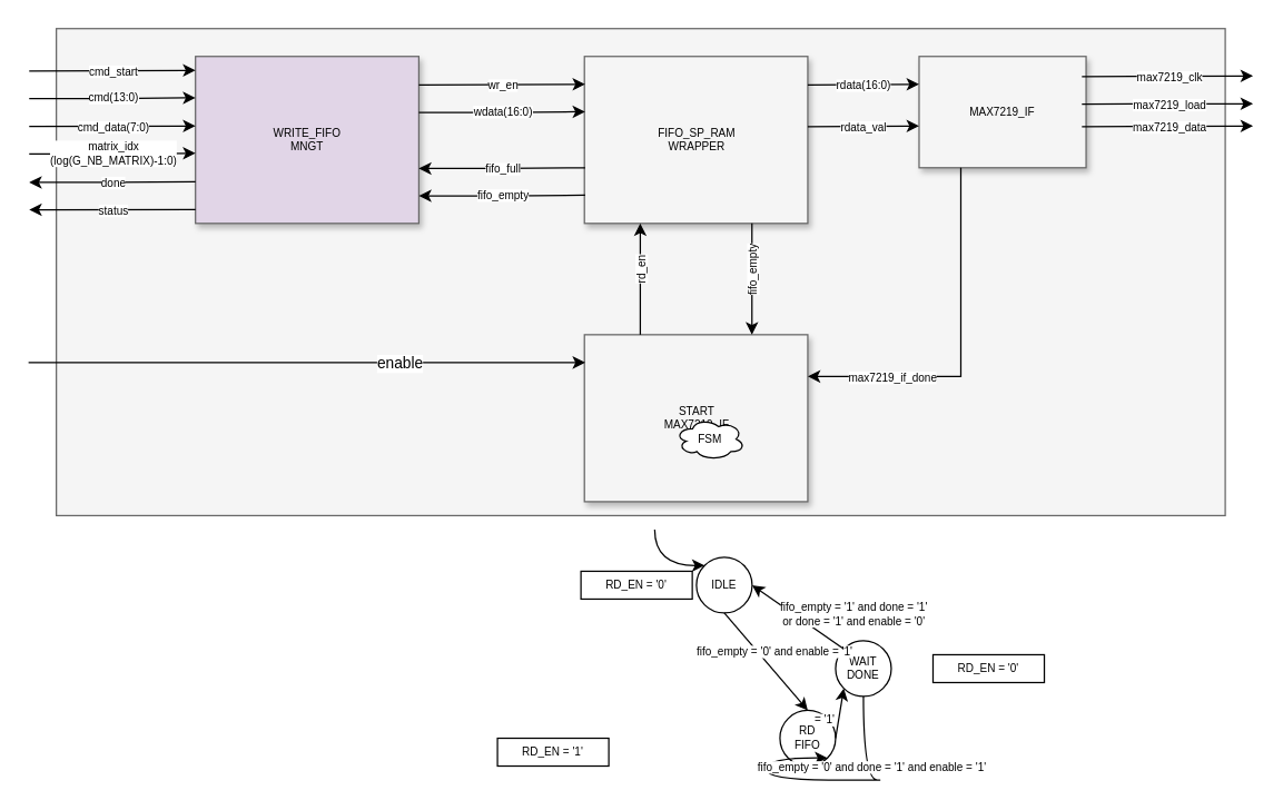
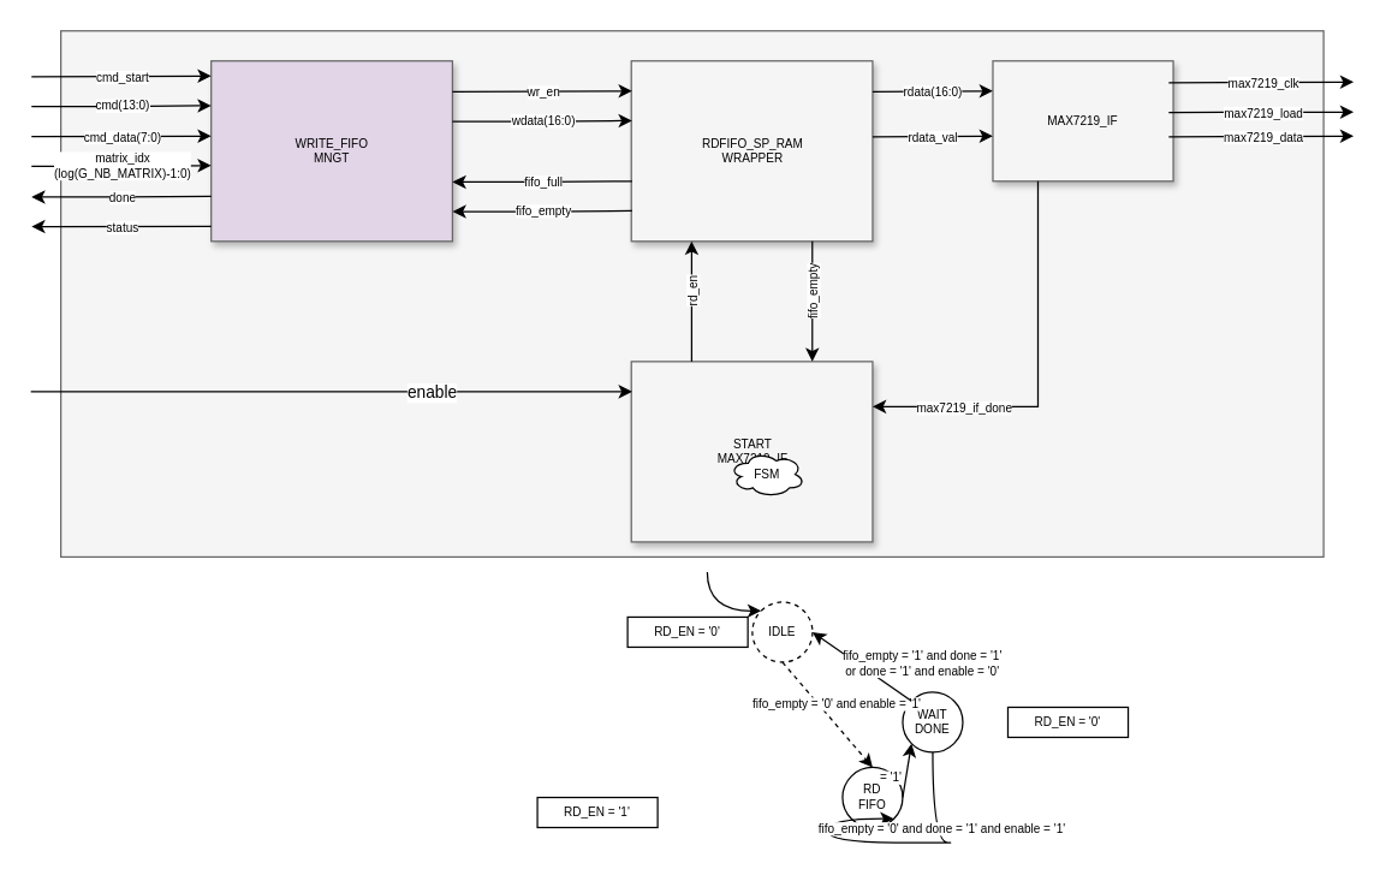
  <mxCell id="0" style=";html=1;" />
  <mxCell id="1" style=";html=1;" parent="0" />
  <mxCell id="2" value="" style="rounded=0;whiteSpace=wrap;html=1;fillColor=#f5f5f5;fontColor=#333333;strokeColor=#666666;" vertex="1" parent="1"><mxGeometry x="40" y="20" width="840" height="350" as="geometry" /></mxCell>
  <mxCell id="3" value="MAX7219_IF" style="whiteSpace=wrap;html=1;shadow=1;fontSize=8;fillColor=#f5f5f5;strokeColor=#666666;" parent="1" vertex="1"><mxGeometry x="660" y="40" width="120" height="80" as="geometry" /></mxCell>
  <mxCell id="4" style="edgeStyle=elbowEdgeStyle;rounded=0;html=1;startArrow=none;startFill=0;jettySize=auto;orthogonalLoop=1;fontSize=8;elbow=vertical;" edge="1" parent="1"><mxGeometry relative="1" as="geometry"><mxPoint x="777" y="54.5" as="sourcePoint" /><mxPoint x="900" y="54" as="targetPoint" /></mxGeometry></mxCell>
  <mxCell id="5" value="max7219_clk" style="edgeLabel;html=1;align=center;verticalAlign=middle;resizable=0;points=[];fontSize=8;" vertex="1" connectable="0" parent="4"><mxGeometry x="0.469" y="2" relative="1" as="geometry"><mxPoint x="-28" y="2" as="offset" /></mxGeometry></mxCell>
  <mxCell id="6" style="edgeStyle=elbowEdgeStyle;rounded=0;html=1;startArrow=none;startFill=0;jettySize=auto;orthogonalLoop=1;fontSize=8;elbow=vertical;" edge="1" parent="1"><mxGeometry relative="1" as="geometry"><mxPoint x="777" y="74.25" as="sourcePoint" /><mxPoint x="900" y="73.75" as="targetPoint" /></mxGeometry></mxCell>
  <mxCell id="7" value="max7219_load" style="edgeLabel;html=1;align=center;verticalAlign=middle;resizable=0;points=[];fontSize=8;" vertex="1" connectable="0" parent="6"><mxGeometry x="0.469" y="2" relative="1" as="geometry"><mxPoint x="-28" y="2" as="offset" /></mxGeometry></mxCell>
  <mxCell id="8" style="edgeStyle=elbowEdgeStyle;rounded=0;html=1;startArrow=none;startFill=0;jettySize=auto;orthogonalLoop=1;fontSize=8;elbow=vertical;" edge="1" parent="1"><mxGeometry relative="1" as="geometry"><mxPoint x="777" y="90.5" as="sourcePoint" /><mxPoint x="900" y="90" as="targetPoint" /></mxGeometry></mxCell>
  <mxCell id="9" value="max7219_data" style="edgeLabel;html=1;align=center;verticalAlign=middle;resizable=0;points=[];fontSize=8;" vertex="1" connectable="0" parent="8"><mxGeometry x="0.469" y="2" relative="1" as="geometry"><mxPoint x="-28" y="2" as="offset" /></mxGeometry></mxCell>
- <mxCell id="10" value="FIFO_SP_RAM&lt;br style=&quot;font-size: 8px;&quot;&gt;WRAPPER" style="whiteSpace=wrap;html=1;shadow=1;fontSize=8;fillColor=#f5f5f5;strokeColor=#666666;" vertex="1" parent="1"><mxGeometry x="419.5" y="40" width="160.5" height="120" as="geometry" /></mxCell>
+ <mxCell id="10" value="RDFIFO_SP_RAM&lt;br style=&quot;font-size: 8px;&quot;&gt;WRAPPER" style="whiteSpace=wrap;html=1;shadow=1;fontSize=8;fillColor=#f5f5f5;strokeColor=#666666;" vertex="1" parent="1"><mxGeometry x="419.5" y="40" width="160.5" height="120" as="geometry" /></mxCell>
  <mxCell id="11" style="edgeStyle=elbowEdgeStyle;rounded=0;html=1;startArrow=none;startFill=0;jettySize=auto;orthogonalLoop=1;fontSize=8;elbow=vertical;" edge="1" parent="1"><mxGeometry relative="1" as="geometry"><mxPoint x="580" y="60.5" as="sourcePoint" /><mxPoint x="660" y="60" as="targetPoint" /></mxGeometry></mxCell>
  <mxCell id="12" value="rdata(16:0)" style="edgeLabel;html=1;align=center;verticalAlign=middle;resizable=0;points=[];fontSize=8;" vertex="1" connectable="0" parent="11"><mxGeometry x="0.469" y="2" relative="1" as="geometry"><mxPoint x="-19" y="2" as="offset" /></mxGeometry></mxCell>
  <mxCell id="13" style="edgeStyle=elbowEdgeStyle;rounded=0;html=1;startArrow=none;startFill=0;jettySize=auto;orthogonalLoop=1;fontSize=8;elbow=vertical;" edge="1" parent="1"><mxGeometry relative="1" as="geometry"><mxPoint x="580" y="90.5" as="sourcePoint" /><mxPoint x="660" y="90" as="targetPoint" /></mxGeometry></mxCell>
  <mxCell id="14" value="rdata_val" style="edgeLabel;html=1;align=center;verticalAlign=middle;resizable=0;points=[];fontSize=8;" vertex="1" connectable="0" parent="13"><mxGeometry x="0.469" y="2" relative="1" as="geometry"><mxPoint x="-19" y="2" as="offset" /></mxGeometry></mxCell>
  <mxCell id="15" value="START&lt;br style=&quot;font-size: 8px;&quot;&gt;MAX7219_IF" style="whiteSpace=wrap;html=1;shadow=1;fontSize=8;fillColor=#f5f5f5;strokeColor=#666666;" vertex="1" parent="1"><mxGeometry x="419.5" y="240" width="160.5" height="120" as="geometry" /></mxCell>
  <mxCell id="16" style="rounded=0;html=1;startArrow=none;startFill=0;jettySize=auto;orthogonalLoop=1;fontSize=8;elbow=vertical;entryX=0.25;entryY=1;entryDx=0;entryDy=0;exitX=0.25;exitY=0;exitDx=0;exitDy=0;" edge="1" parent="1" source="15" target="10"><mxGeometry relative="1" as="geometry"><mxPoint x="347" y="124" as="sourcePoint" /><mxPoint x="417" y="124" as="targetPoint" /></mxGeometry></mxCell>
  <mxCell id="17" value="rd_en" style="edgeLabel;html=1;align=center;verticalAlign=middle;resizable=0;points=[];rotation=-90;fontSize=8;" vertex="1" connectable="0" parent="16"><mxGeometry x="0.2" relative="1" as="geometry"><mxPoint y="2" as="offset" /></mxGeometry></mxCell>
  <mxCell id="18" style="edgeStyle=orthogonalEdgeStyle;rounded=0;html=1;startArrow=none;startFill=0;jettySize=auto;orthogonalLoop=1;fontSize=8;elbow=vertical;exitX=0.25;exitY=1;exitDx=0;exitDy=0;entryX=1;entryY=0.25;entryDx=0;entryDy=0;" edge="1" parent="1" source="3" target="15"><mxGeometry relative="1" as="geometry"><mxPoint x="630" y="160.5" as="sourcePoint" /><mxPoint x="710" y="160" as="targetPoint" /></mxGeometry></mxCell>
  <mxCell id="19" value="max7219_if_done" style="edgeLabel;html=1;align=center;verticalAlign=middle;resizable=0;points=[];fontSize=8;" vertex="1" connectable="0" parent="18"><mxGeometry x="0.469" y="2" relative="1" as="geometry"><mxPoint x="-9" y="-2" as="offset" /></mxGeometry></mxCell>
  <mxCell id="20" style="rounded=0;html=1;startArrow=none;startFill=0;jettySize=auto;orthogonalLoop=1;fontSize=8;elbow=vertical;entryX=0.75;entryY=0;entryDx=0;entryDy=0;exitX=0.75;exitY=1;exitDx=0;exitDy=0;" edge="1" parent="1" source="10" target="15"><mxGeometry relative="1" as="geometry"><mxPoint x="470" y="250" as="sourcePoint" /><mxPoint x="470" y="170" as="targetPoint" /></mxGeometry></mxCell>
  <mxCell id="21" value="fifo_empty" style="edgeLabel;html=1;align=center;verticalAlign=middle;resizable=0;points=[];rotation=-90;fontSize=8;" vertex="1" connectable="0" parent="20"><mxGeometry x="0.2" relative="1" as="geometry"><mxPoint y="-14" as="offset" /></mxGeometry></mxCell>
  <mxCell id="22" value="FSM" style="ellipse;shape=cloud;whiteSpace=wrap;html=1;fontSize=8;" vertex="1" parent="1"><mxGeometry x="484.75" y="300" width="50" height="30" as="geometry" /></mxCell>
- <mxCell id="23" value="IDLE" style="ellipse;whiteSpace=wrap;html=1;aspect=fixed;dashed=0;fontSize=8;" vertex="1" parent="1"><mxGeometry x="500" y="400" width="40" height="40" as="geometry" /></mxCell>
+ <mxCell id="23" value="IDLE" style="ellipse;whiteSpace=wrap;html=1;aspect=fixed;dashed=1;fontSize=8;" vertex="1" parent="1"><mxGeometry x="500" y="400" width="40" height="40" as="geometry" /></mxCell>
  <mxCell id="24" value="RD&lt;br style=&quot;font-size: 8px;&quot;&gt;FIFO" style="ellipse;whiteSpace=wrap;html=1;aspect=fixed;fontSize=8;" vertex="1" parent="1"><mxGeometry x="560" y="510" width="40" height="40" as="geometry" /></mxCell>
  <mxCell id="25" value="WAIT&lt;br style=&quot;font-size: 8px;&quot;&gt;DONE" style="ellipse;whiteSpace=wrap;html=1;aspect=fixed;fontSize=8;" vertex="1" parent="1"><mxGeometry x="600" y="460" width="40" height="40" as="geometry" /></mxCell>
- <mxCell id="26" style="rounded=0;html=1;startArrow=none;startFill=0;jettySize=auto;orthogonalLoop=1;fontSize=8;elbow=vertical;entryX=0.5;entryY=0;entryDx=0;entryDy=0;exitX=0.5;exitY=1;exitDx=0;exitDy=0;" edge="1" parent="1" source="23" target="24"><mxGeometry relative="1" as="geometry"><mxPoint x="470" y="420" as="sourcePoint" /><mxPoint x="470" y="500" as="targetPoint" /></mxGeometry></mxCell>
+ <mxCell id="26" style="rounded=0;html=1;startArrow=none;startFill=0;jettySize=auto;orthogonalLoop=1;fontSize=8;elbow=vertical;entryX=0.5;entryY=0;entryDx=0;entryDy=0;exitX=0.5;exitY=1;exitDx=0;exitDy=0;dashed=1;" edge="1" parent="1" source="23" target="24"><mxGeometry relative="1" as="geometry"><mxPoint x="470" y="420" as="sourcePoint" /><mxPoint x="470" y="500" as="targetPoint" /></mxGeometry></mxCell>
  <mxCell id="27" value="fifo_empty = '0' and enable = '1'" style="edgeLabel;html=1;align=center;verticalAlign=middle;resizable=0;points=[];rotation=0;fontSize=8;" vertex="1" connectable="0" parent="26"><mxGeometry x="0.2" relative="1" as="geometry"><mxPoint y="-14" as="offset" /></mxGeometry></mxCell>
  <mxCell id="28" style="rounded=0;html=1;startArrow=none;startFill=0;jettySize=auto;orthogonalLoop=1;fontSize=8;elbow=vertical;entryX=0;entryY=1;entryDx=0;entryDy=0;exitX=1;exitY=0.5;exitDx=0;exitDy=0;" edge="1" parent="1" source="24" target="25"><mxGeometry relative="1" as="geometry"><mxPoint x="530" y="450" as="sourcePoint" /><mxPoint x="530" y="530" as="targetPoint" /></mxGeometry></mxCell>
  <mxCell id="29" value="= '1'" style="edgeLabel;html=1;align=center;verticalAlign=middle;resizable=0;points=[];rotation=0;fontSize=8;" vertex="1" connectable="0" parent="28"><mxGeometry x="0.2" relative="1" as="geometry"><mxPoint x="-12" y="8" as="offset" /></mxGeometry></mxCell>
  <mxCell id="30" style="rounded=0;html=1;startArrow=none;startFill=0;jettySize=auto;orthogonalLoop=1;fontSize=8;elbow=vertical;entryX=1;entryY=0.5;entryDx=0;entryDy=0;exitX=0;exitY=0;exitDx=0;exitDy=0;" edge="1" parent="1" source="25" target="23"><mxGeometry relative="1" as="geometry"><mxPoint x="540" y="460" as="sourcePoint" /><mxPoint x="540" y="540" as="targetPoint" /></mxGeometry></mxCell>
  <mxCell id="31" value="fifo_empty = '1' and done = '1'&lt;br&gt;or done = '1' and enable = '0'" style="edgeLabel;html=1;align=center;verticalAlign=middle;resizable=0;points=[];rotation=0;fontSize=8;" vertex="1" connectable="0" parent="30"><mxGeometry x="0.2" relative="1" as="geometry"><mxPoint x="46" y="2" as="offset" /></mxGeometry></mxCell>
  <mxCell id="32" style="rounded=0;html=1;startArrow=none;startFill=0;jettySize=auto;orthogonalLoop=1;fontSize=8;elbow=vertical;entryX=1;entryY=1;entryDx=0;entryDy=0;exitX=0.5;exitY=1;exitDx=0;exitDy=0;edgeStyle=orthogonalEdgeStyle;curved=1;" edge="1" parent="1" source="25" target="24"><mxGeometry relative="1" as="geometry"><mxPoint x="550" y="470" as="sourcePoint" /><mxPoint x="550" y="550" as="targetPoint" /><Array as="points"><mxPoint x="640" y="560" /><mxPoint x="550" y="560" /><mxPoint x="550" y="554" /></Array></mxGeometry></mxCell>
  <mxCell id="33" value="fifo_empty = '0' and done = '1' and enable = '1'" style="edgeLabel;html=1;align=center;verticalAlign=middle;resizable=0;points=[];rotation=0;fontSize=8;" vertex="1" connectable="0" parent="32"><mxGeometry x="0.2" relative="1" as="geometry"><mxPoint x="43" y="-10" as="offset" /></mxGeometry></mxCell>
  <mxCell id="34" style="rounded=0;html=1;startArrow=none;startFill=0;jettySize=auto;orthogonalLoop=1;fontSize=8;elbow=vertical;entryX=0;entryY=0;entryDx=0;entryDy=0;edgeStyle=orthogonalEdgeStyle;curved=1;" edge="1" parent="1" target="23"><mxGeometry relative="1" as="geometry"><mxPoint x="470" y="380" as="sourcePoint" /><mxPoint x="560" y="560" as="targetPoint" /><Array as="points"><mxPoint x="470" y="406" /></Array></mxGeometry></mxCell>
  <mxCell id="35" value="RD_EN = '0'" style="rounded=0;whiteSpace=wrap;html=1;fontSize=8;" vertex="1" parent="1"><mxGeometry x="417" y="410" width="80" height="20" as="geometry" /></mxCell>
  <mxCell id="36" value="RD_EN = '1'" style="rounded=0;whiteSpace=wrap;html=1;fontSize=8;" vertex="1" parent="1"><mxGeometry x="357" y="530" width="80" height="20" as="geometry" /></mxCell>
  <mxCell id="37" value="RD_EN = '0'" style="rounded=0;whiteSpace=wrap;html=1;fontSize=8;" vertex="1" parent="1"><mxGeometry x="670" y="470" width="80" height="20" as="geometry" /></mxCell>
  <mxCell id="38" value="WRITE_FIFO&lt;br style=&quot;font-size: 8px;&quot;&gt;MNGT" style="whiteSpace=wrap;html=1;shadow=1;fontSize=8;fillColor=#e1d5e7;strokeColor=#666666;" vertex="1" parent="1"><mxGeometry x="140" y="40" width="160.5" height="120" as="geometry" /></mxCell>
  <mxCell id="39" style="edgeStyle=elbowEdgeStyle;rounded=0;html=1;startArrow=none;startFill=0;jettySize=auto;orthogonalLoop=1;fontSize=8;elbow=vertical;entryX=0.003;entryY=0.167;entryDx=0;entryDy=0;entryPerimeter=0;" edge="1" parent="1" target="10"><mxGeometry relative="1" as="geometry"><mxPoint x="300.5" y="60.5" as="sourcePoint" /><mxPoint x="380.5" y="60" as="targetPoint" /></mxGeometry></mxCell>
  <mxCell id="40" value="wr_en" style="edgeLabel;html=1;align=center;verticalAlign=middle;resizable=0;points=[];fontSize=8;" vertex="1" connectable="0" parent="39"><mxGeometry x="0.469" y="2" relative="1" as="geometry"><mxPoint x="-28" y="2" as="offset" /></mxGeometry></mxCell>
  <mxCell id="41" style="edgeStyle=elbowEdgeStyle;rounded=0;html=1;startArrow=none;startFill=0;jettySize=auto;orthogonalLoop=1;fontSize=8;elbow=horizontal;entryX=0.003;entryY=0.167;entryDx=0;entryDy=0;entryPerimeter=0;" edge="1" parent="1"><mxGeometry relative="1" as="geometry"><mxPoint x="300.5" y="80.21" as="sourcePoint" /><mxPoint x="420" y="79.71" as="targetPoint" /></mxGeometry></mxCell>
  <mxCell id="42" value="wdata(16:0)" style="edgeLabel;html=1;align=center;verticalAlign=middle;resizable=0;points=[];fontSize=8;" vertex="1" connectable="0" parent="41"><mxGeometry x="0.469" y="2" relative="1" as="geometry"><mxPoint x="-28" y="2" as="offset" /></mxGeometry></mxCell>
  <mxCell id="43" style="edgeStyle=elbowEdgeStyle;rounded=0;html=1;startArrow=classic;startFill=1;jettySize=auto;orthogonalLoop=1;fontSize=8;elbow=horizontal;entryX=0.003;entryY=0.167;entryDx=0;entryDy=0;entryPerimeter=0;endArrow=none;endFill=0;" edge="1" parent="1"><mxGeometry relative="1" as="geometry"><mxPoint x="300.5" y="120.5" as="sourcePoint" /><mxPoint x="420" y="120" as="targetPoint" /></mxGeometry></mxCell>
  <mxCell id="44" value="fifo_full" style="edgeLabel;html=1;align=center;verticalAlign=middle;resizable=0;points=[];fontSize=8;" vertex="1" connectable="0" parent="43"><mxGeometry x="0.469" y="2" relative="1" as="geometry"><mxPoint x="-28" y="2" as="offset" /></mxGeometry></mxCell>
  <mxCell id="45" style="edgeStyle=elbowEdgeStyle;rounded=0;html=1;startArrow=classic;startFill=1;jettySize=auto;orthogonalLoop=1;fontSize=8;elbow=horizontal;entryX=0.003;entryY=0.167;entryDx=0;entryDy=0;entryPerimeter=0;endArrow=none;endFill=0;" edge="1" parent="1"><mxGeometry relative="1" as="geometry"><mxPoint x="300.5" y="140.21" as="sourcePoint" /><mxPoint x="420" y="139.71" as="targetPoint" /></mxGeometry></mxCell>
  <mxCell id="46" value="fifo_empty" style="edgeLabel;html=1;align=center;verticalAlign=middle;resizable=0;points=[];fontSize=8;" vertex="1" connectable="0" parent="45"><mxGeometry x="0.469" y="2" relative="1" as="geometry"><mxPoint x="-28" y="2" as="offset" /></mxGeometry></mxCell>
  <mxCell id="47" style="edgeStyle=elbowEdgeStyle;rounded=0;html=1;startArrow=none;startFill=0;jettySize=auto;orthogonalLoop=1;fontSize=8;elbow=vertical;entryX=0.003;entryY=0.167;entryDx=0;entryDy=0;entryPerimeter=0;" edge="1" parent="1"><mxGeometry relative="1" as="geometry"><mxPoint x="20.5" y="50.5" as="sourcePoint" /><mxPoint x="140" y="50" as="targetPoint" /></mxGeometry></mxCell>
  <mxCell id="48" value="cmd_start" style="edgeLabel;html=1;align=center;verticalAlign=middle;resizable=0;points=[];fontSize=8;" vertex="1" connectable="0" parent="47"><mxGeometry x="0.469" y="2" relative="1" as="geometry"><mxPoint x="-28" y="2" as="offset" /></mxGeometry></mxCell>
  <mxCell id="49" style="edgeStyle=elbowEdgeStyle;rounded=0;html=1;startArrow=none;startFill=0;jettySize=auto;orthogonalLoop=1;fontSize=8;elbow=horizontal;entryX=0.003;entryY=0.167;entryDx=0;entryDy=0;entryPerimeter=0;" edge="1" parent="1"><mxGeometry relative="1" as="geometry"><mxPoint x="20.5" y="70.21" as="sourcePoint" /><mxPoint x="140" y="69.71" as="targetPoint" /></mxGeometry></mxCell>
  <mxCell id="50" value="cmd(13:0)" style="edgeLabel;html=1;align=center;verticalAlign=middle;resizable=0;points=[];fontSize=8;" vertex="1" connectable="0" parent="49"><mxGeometry x="0.469" y="2" relative="1" as="geometry"><mxPoint x="-28" y="2" as="offset" /></mxGeometry></mxCell>
  <mxCell id="51" style="edgeStyle=elbowEdgeStyle;rounded=0;html=1;startArrow=none;startFill=0;jettySize=auto;orthogonalLoop=1;fontSize=8;elbow=vertical;entryX=0.003;entryY=0.167;entryDx=0;entryDy=0;entryPerimeter=0;" edge="1" parent="1"><mxGeometry relative="1" as="geometry"><mxPoint x="20.5" y="90.36" as="sourcePoint" /><mxPoint x="140" y="89.86" as="targetPoint" /></mxGeometry></mxCell>
  <mxCell id="52" value="cmd_data(7:0)" style="edgeLabel;html=1;align=center;verticalAlign=middle;resizable=0;points=[];fontSize=8;" vertex="1" connectable="0" parent="51"><mxGeometry x="0.469" y="2" relative="1" as="geometry"><mxPoint x="-28" y="2" as="offset" /></mxGeometry></mxCell>
  <mxCell id="53" style="edgeStyle=elbowEdgeStyle;rounded=0;html=1;startArrow=none;startFill=0;jettySize=auto;orthogonalLoop=1;fontSize=8;elbow=horizontal;entryX=0.003;entryY=0.167;entryDx=0;entryDy=0;entryPerimeter=0;" edge="1" parent="1"><mxGeometry relative="1" as="geometry"><mxPoint x="20.5" y="110.07" as="sourcePoint" /><mxPoint x="140" y="109.57" as="targetPoint" /></mxGeometry></mxCell>
  <mxCell id="54" value="matrix_idx&lt;br style=&quot;font-size: 8px;&quot;&gt;(log(G_NB_MATRIX)-1:0)" style="edgeLabel;html=1;align=center;verticalAlign=middle;resizable=0;points=[];fontSize=8;" vertex="1" connectable="0" parent="53"><mxGeometry x="0.469" y="2" relative="1" as="geometry"><mxPoint x="-28" y="2" as="offset" /></mxGeometry></mxCell>
  <mxCell id="55" style="edgeStyle=elbowEdgeStyle;rounded=0;html=1;startArrow=classic;startFill=1;jettySize=auto;orthogonalLoop=1;fontSize=8;elbow=horizontal;entryX=0.003;entryY=0.167;entryDx=0;entryDy=0;entryPerimeter=0;endArrow=none;endFill=0;" edge="1" parent="1"><mxGeometry relative="1" as="geometry"><mxPoint x="20.5" y="130.5" as="sourcePoint" /><mxPoint x="140" y="130" as="targetPoint" /></mxGeometry></mxCell>
  <mxCell id="56" value="done" style="edgeLabel;html=1;align=center;verticalAlign=middle;resizable=0;points=[];fontSize=8;" vertex="1" connectable="0" parent="55"><mxGeometry x="0.469" y="2" relative="1" as="geometry"><mxPoint x="-28" y="2" as="offset" /></mxGeometry></mxCell>
  <mxCell id="57" style="edgeStyle=elbowEdgeStyle;rounded=0;html=1;startArrow=classic;startFill=1;jettySize=auto;orthogonalLoop=1;fontSize=8;elbow=vertical;entryX=0.003;entryY=0.167;entryDx=0;entryDy=0;entryPerimeter=0;endArrow=none;endFill=0;" edge="1" parent="1"><mxGeometry relative="1" as="geometry"><mxPoint x="20.5" y="150.21" as="sourcePoint" /><mxPoint x="140" y="149.71" as="targetPoint" /></mxGeometry></mxCell>
  <mxCell id="58" value="status" style="edgeLabel;html=1;align=center;verticalAlign=middle;resizable=0;points=[];fontSize=8;" vertex="1" connectable="0" parent="57"><mxGeometry x="0.469" y="2" relative="1" as="geometry"><mxPoint x="-28" y="2" as="offset" /></mxGeometry></mxCell>
  <mxCell id="59" style="edgeStyle=elbowEdgeStyle;rounded=0;html=1;startArrow=none;startFill=0;jettySize=auto;orthogonalLoop=1;fontSize=8;elbow=vertical;entryX=0.003;entryY=0.167;entryDx=0;entryDy=0;entryPerimeter=0;" edge="1" parent="1"><mxGeometry relative="1" as="geometry"><mxPoint x="20" y="260" as="sourcePoint" /><mxPoint x="420" y="260" as="targetPoint" /></mxGeometry></mxCell>
  <mxCell id="60" value="enable" style="edgeLabel;html=1;align=center;verticalAlign=middle;resizable=0;points=[];" vertex="1" connectable="0" parent="59"><mxGeometry x="0.469" y="2" relative="1" as="geometry"><mxPoint x="-28" y="2" as="offset" /></mxGeometry></mxCell>
